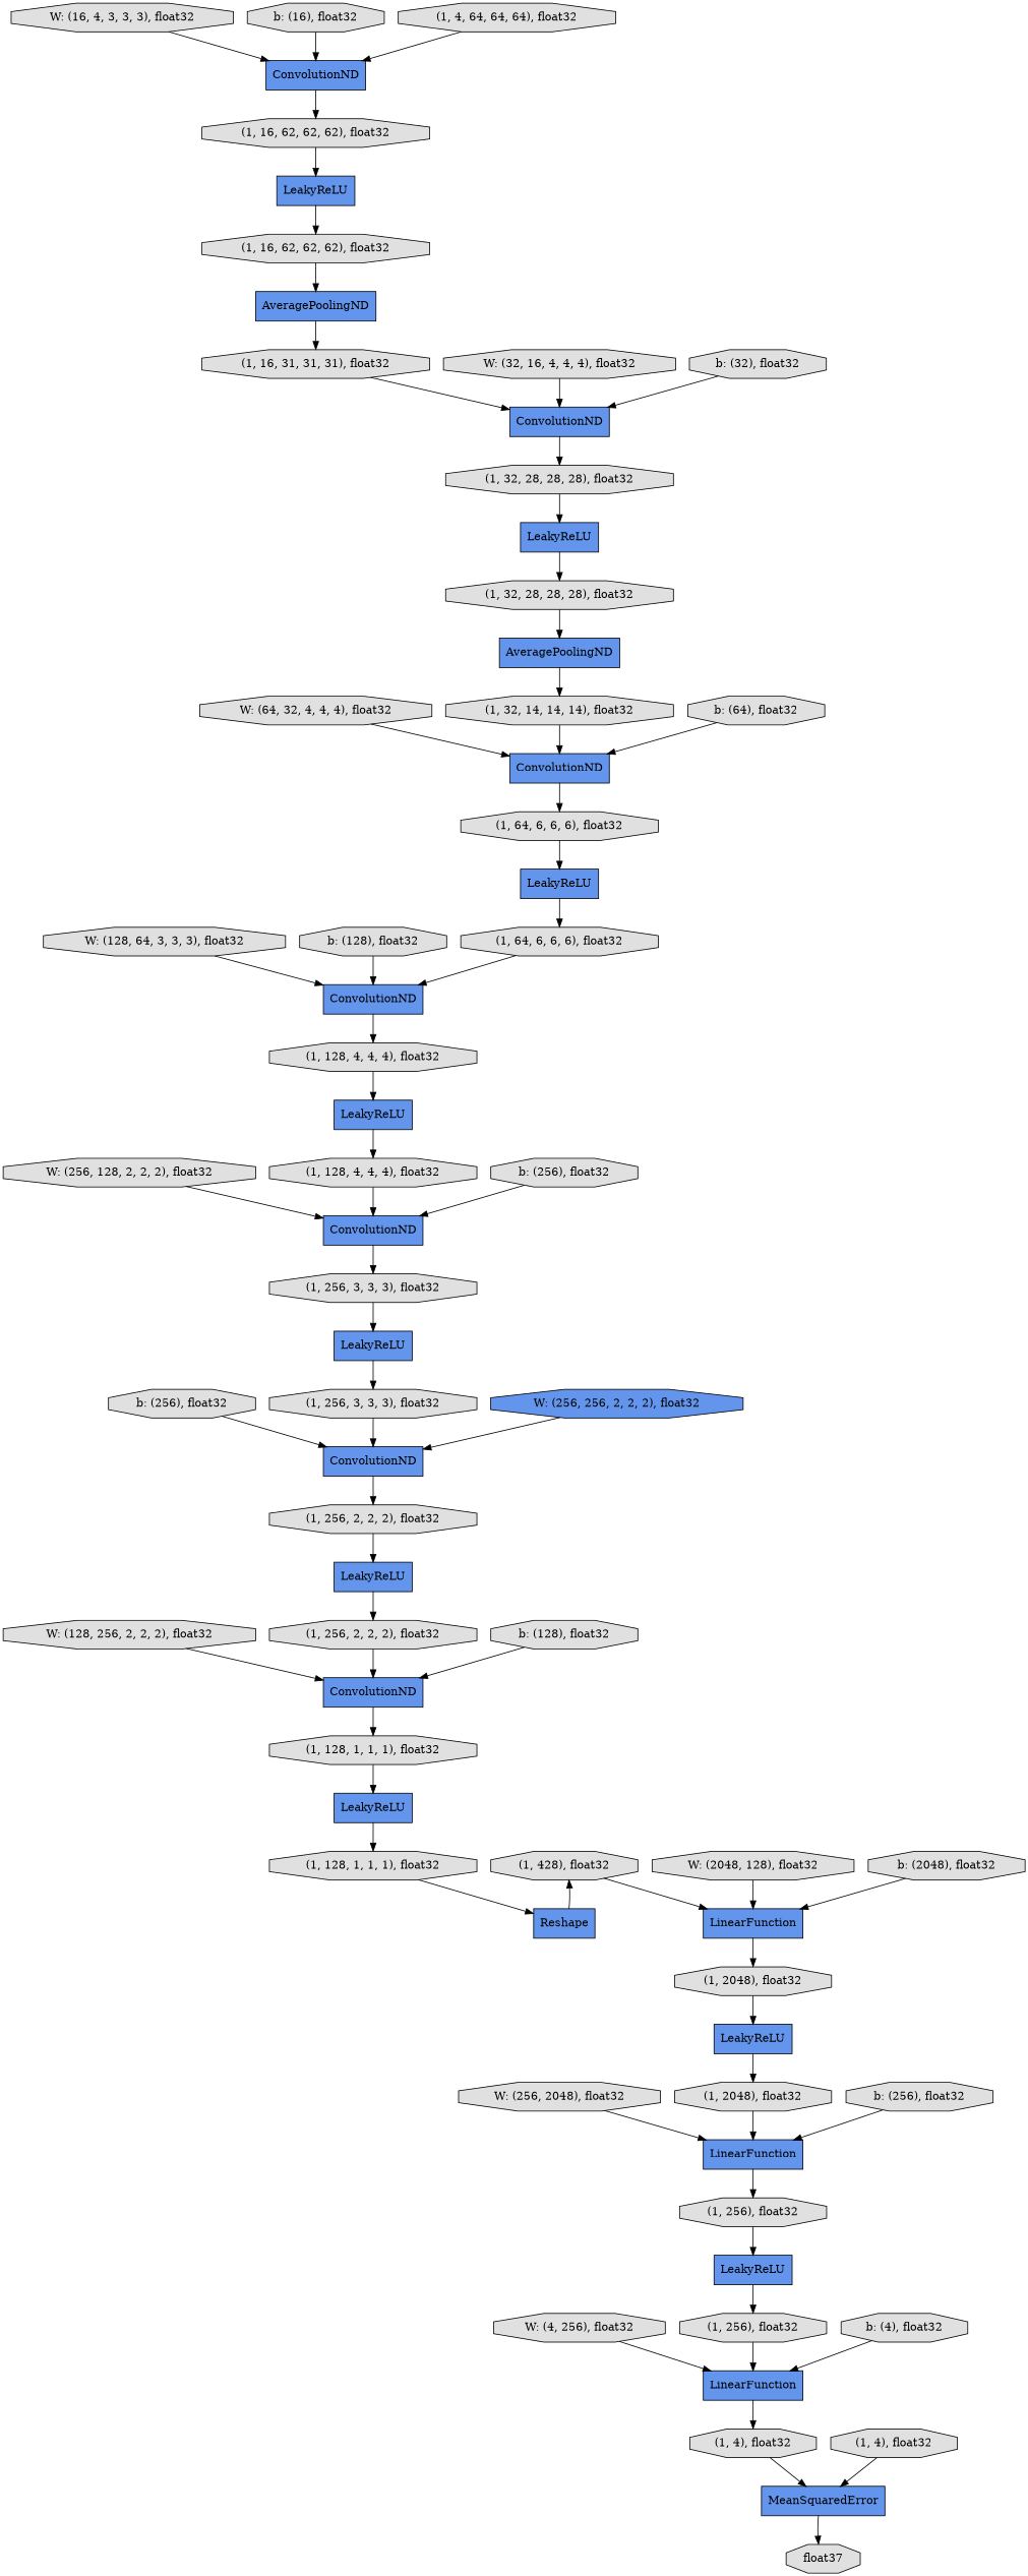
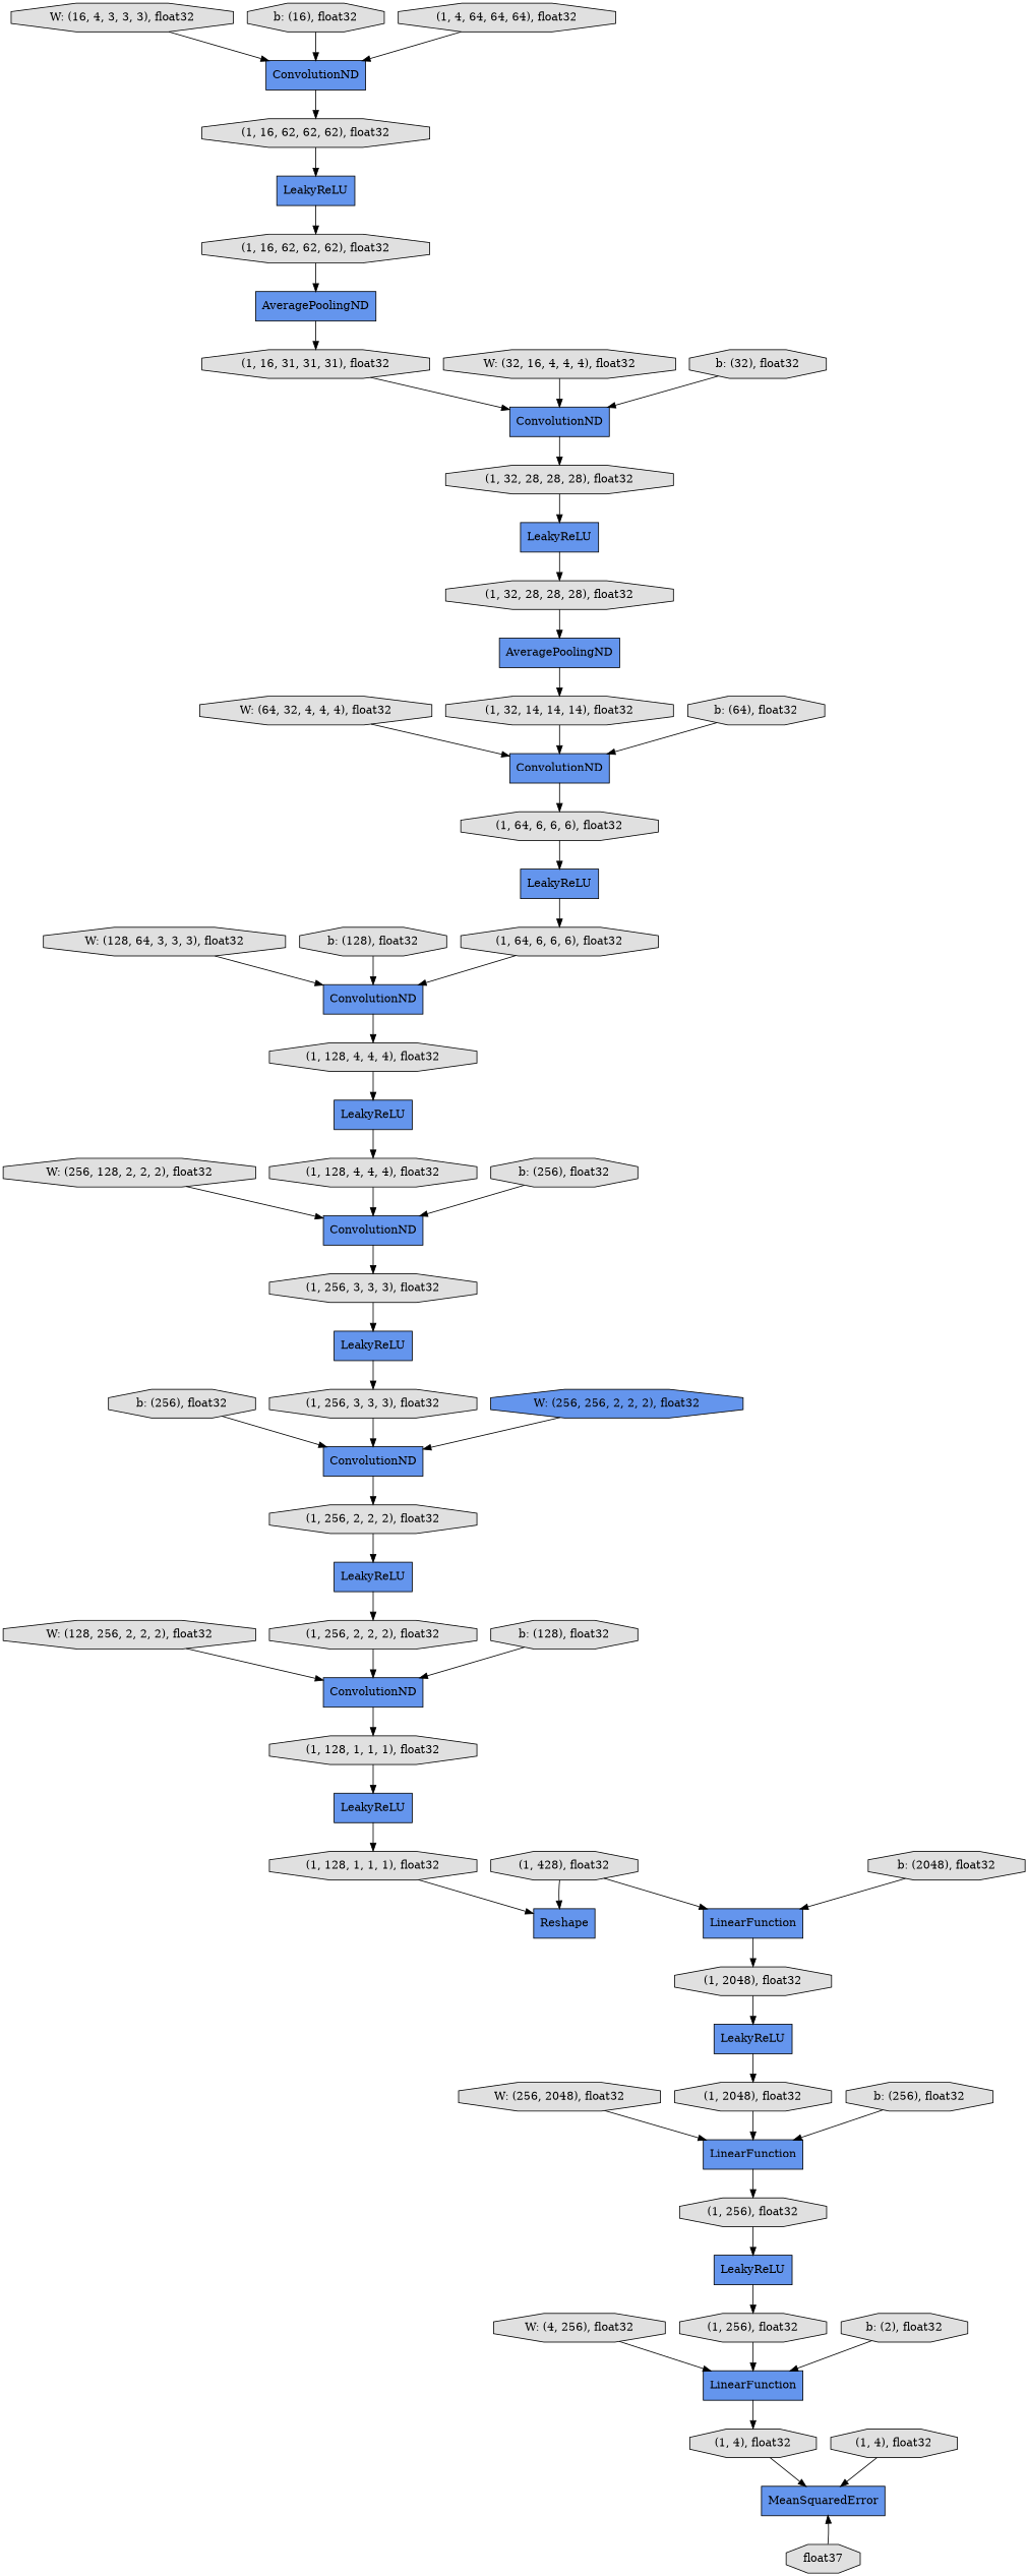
  digraph {
    rankdir=TB
    node [fillcolor="#E0E0E0" shape=octagon style=filled]
    n1 [fillcolor="#6495ED" label=MeanSquaredError shape=record]
    n2 [label=float37]
    n3 [label="b: (256), float32"]
    n4 [fillcolor="#6495ED" label=ConvolutionND shape=record]
    n5 [label="(1, 256, 2, 2, 2), float32"]
    n6 [label="W: (4, 256), float32"]
    n7 [fillcolor="#6495ED" label=LinearFunction shape=record]
    n8 [label="(1, 4), float32"]
    n9 [fillcolor="#6495ED" label=ConvolutionND shape=record]
    n10 [label="(1, 128, 1, 1, 1), float32"]
    n11 [fillcolor="#6495ED" label=LeakyReLU shape=record]
    n12 [label="W: (64, 32, 4, 4, 4), float32"]
    n13 [fillcolor="#6495ED" label=ConvolutionND shape=record]
    n14 [label="(1, 64, 6, 6, 6), float32"]
    n15 [fillcolor="#6495ED" label=AveragePoolingND shape=record]
    n16 [label="(1, 32, 14, 14, 14), float32"]
    n17 [label="(1, 256), float32"]
    n18 [label="(1, 16, 31, 31, 31), float32"]
    n19 [fillcolor="#6495ED" label=ConvolutionND shape=record]
    n20 [label="(1, 32, 28, 28, 28), float32"]
    n21 [label="(1, 256, 3, 3, 3), float32"]
    n22 [fillcolor="#6495ED" label=LeakyReLU shape=record]
    n23 [label="(1, 32, 28, 28, 28), float32"]
    n24 [label="W: (16, 4, 3, 3, 3), float32"]
    n25 [fillcolor="#6495ED" label=ConvolutionND shape=record]
    n26 [label="(1, 16, 62, 62, 62), float32"]
-   n27 [label="b: (4), float32"]
+   n27 [label="b: (2), float32"]
    n28 [label="b: (64), float32"]
    n29 [label="W: (128, 256, 2, 2, 2), float32"]
    n30 [fillcolor="#6495ED" label=LeakyReLU shape=record]
    n31 [label="(1, 256, 2, 2, 2), float32"]
    n32 [label="(1, 4), float32"]
    n33 [fillcolor="#6495ED" label=LeakyReLU shape=record]
    n34 [fillcolor="#6495ED" label=Reshape shape=record]
    n35 [label="(1, 428), float32"]
    n36 [fillcolor="#6495ED" label=LinearFunction shape=record]
    n37 [label="b: (128), float32"]
    n38 [label="W: (128, 64, 3, 3, 3), float32"]
    n39 [fillcolor="#6495ED" label=ConvolutionND shape=record]
    n40 [label="(1, 128, 4, 4, 4), float32"]
    n41 [fillcolor="#6495ED" label=LeakyReLU shape=record]
    n42 [label="W: (256, 2048), float32"]
    n43 [fillcolor="#6495ED" label=LinearFunction shape=record]
    n44 [label="(1, 256), float32"]
    n45 [label="(1, 128, 1, 1, 1), float32"]
    n46 [label="b: (128), float32"]
    n47 [label="(1, 64, 6, 6, 6), float32"]
    n48 [fillcolor="#6495ED" label=LeakyReLU shape=record]
-   n49 [label="W: (2048, 128), float32"]
    n50 [label="(1, 2048), float32"]
    n51 [fillcolor="#6495ED" label=ConvolutionND shape=record]
    n52 [label="(1, 256, 3, 3, 3), float32"]
    n53 [fillcolor="#6495ED" label=LeakyReLU shape=record]
    n54 [label="W: (256, 128, 2, 2, 2), float32"]
    n55 [label="b: (16), float32"]
    n56 [label="b: (2048), float32"]
    n57 [fillcolor="#6495ED" label=LeakyReLU shape=record]
    n58 [label="(1, 2048), float32"]
    n59 [fillcolor="#6495ED" label=LeakyReLU shape=record]
    n60 [label="(1, 128, 4, 4, 4), float32"]
    n61 [label="b: (256), float32"]
    n62 [label="W: (32, 16, 4, 4, 4), float32"]
    n63 [label="(1, 16, 62, 62, 62), float32"]
    n64 [fillcolor="#6495ED" label=AveragePoolingND shape=record]
    n65 [label="(1, 4, 64, 64, 64), float32"]
    n66 [label="b: (256), float32"]
    n67 [label="b: (32), float32"]
    n68 [fillcolor="#6495ED" label="W: (256, 256, 2, 2, 2), float32"]
-   n1 -> n2
+   n2 -> n1
    n3 -> n4
    n4 -> n5
    n5 -> n30
    n6 -> n7
    n7 -> n8
    n8 -> n1
    n9 -> n10
    n10 -> n11
    n11 -> n45
    n12 -> n13
    n13 -> n14
    n14 -> n33
    n15 -> n16
    n16 -> n13
    n17 -> n7
    n18 -> n19
    n19 -> n20
    n20 -> n22
    n21 -> n4
    n22 -> n23
    n23 -> n15
    n24 -> n25
    n25 -> n26
    n26 -> n59
    n27 -> n7
    n28 -> n13
    n29 -> n9
    n30 -> n31
    n31 -> n9
    n32 -> n1
    n33 -> n47
-   n34 -> n35
+   n35 -> n34
    n35 -> n36
    n36 -> n50
    n37 -> n9
    n38 -> n39
    n39 -> n40
    n40 -> n41
    n41 -> n60
    n42 -> n43
    n43 -> n44
    n44 -> n48
    n45 -> n34
    n46 -> n39
    n47 -> n39
    n48 -> n17
-   n49 -> n36
    n50 -> n57
    n51 -> n52
    n52 -> n53
    n53 -> n21
    n54 -> n51
    n55 -> n25
    n56 -> n36
    n57 -> n58
    n58 -> n43
    n59 -> n63
    n60 -> n51
    n61 -> n51
    n62 -> n19
    n63 -> n64
    n64 -> n18
    n65 -> n25
    n66 -> n43
    n67 -> n19
    n68 -> n4
  }
